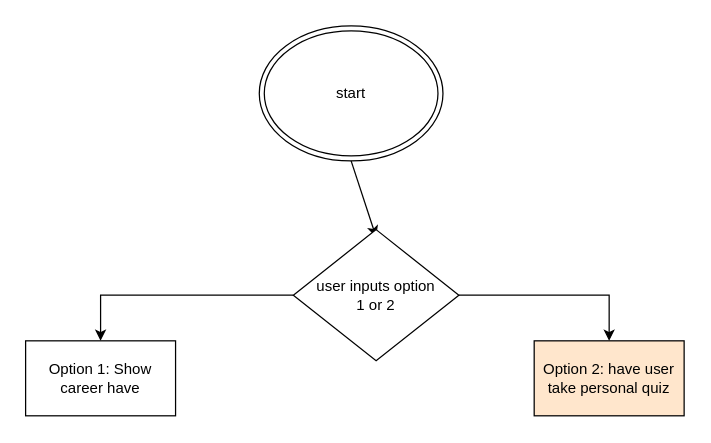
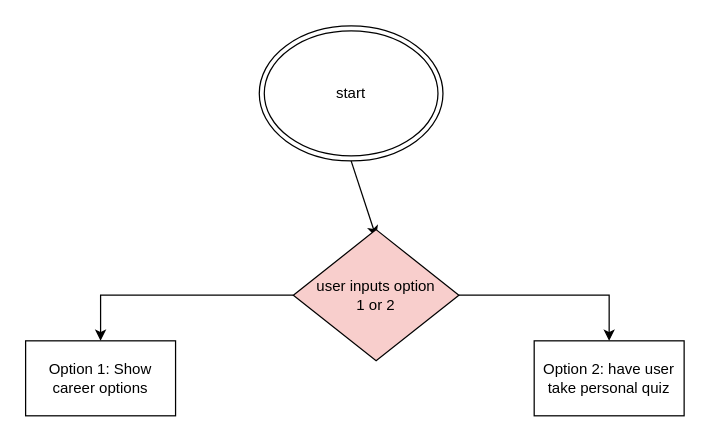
  <mxCell id="0" />
  <mxCell id="1" parent="0" />
  <mxCell id="2" value="start" style="ellipse;shape=doubleEllipse;whiteSpace=wrap;html=1;" vertex="1" parent="1"><mxGeometry x="207" y="20" width="147" height="108" as="geometry" /></mxCell>
  <mxCell id="3" value="" style="endArrow=classic;html=1;rounded=0;exitX=0.5;exitY=1;exitDx=0;exitDy=0;" edge="1" parent="1" source="2"><mxGeometry width="50" height="50" relative="1" as="geometry"><mxPoint x="291" y="380" as="sourcePoint" /><mxPoint x="300.5" y="189" as="targetPoint" /></mxGeometry></mxCell>
  <mxCell id="4" style="edgeStyle=orthogonalEdgeStyle;rounded=0;orthogonalLoop=1;jettySize=auto;html=1;entryX=0.5;entryY=0;entryDx=0;entryDy=0;" edge="1" parent="1" source="6" target="7"><mxGeometry relative="1" as="geometry" /></mxCell>
  <mxCell id="5" style="edgeStyle=orthogonalEdgeStyle;rounded=0;orthogonalLoop=1;jettySize=auto;html=1;entryX=0.5;entryY=0;entryDx=0;entryDy=0;" edge="1" parent="1" source="6" target="8"><mxGeometry relative="1" as="geometry" /></mxCell>
- <mxCell id="6" value="user inputs option&lt;br&gt;1 or 2" style="rhombus;whiteSpace=wrap;html=1;" vertex="1" parent="1"><mxGeometry x="234.25" y="183" width="132.5" height="105" as="geometry" /></mxCell>
- <mxCell id="7" value="Option 1: Show career have" style="rounded=0;whiteSpace=wrap;html=1;" vertex="1" parent="1"><mxGeometry x="20" y="272" width="120" height="60" as="geometry" /></mxCell>
- <mxCell id="8" value="Option 2: have user take personal quiz" style="rounded=0;whiteSpace=wrap;html=1;fillColor=#ffe6cc;" vertex="1" parent="1"><mxGeometry x="427" y="272" width="120" height="60" as="geometry" /></mxCell>
+ <mxCell id="6" value="user inputs option&lt;br&gt;1 or 2" style="rhombus;whiteSpace=wrap;html=1;fillColor=#f8cecc;" vertex="1" parent="1"><mxGeometry x="234.25" y="183" width="132.5" height="105" as="geometry" /></mxCell>
+ <mxCell id="7" value="Option 1: Show career options" style="rounded=0;whiteSpace=wrap;html=1;" vertex="1" parent="1"><mxGeometry x="20" y="272" width="120" height="60" as="geometry" /></mxCell>
+ <mxCell id="8" value="Option 2: have user take personal quiz" style="rounded=0;whiteSpace=wrap;html=1;" vertex="1" parent="1"><mxGeometry x="427" y="272" width="120" height="60" as="geometry" /></mxCell>
